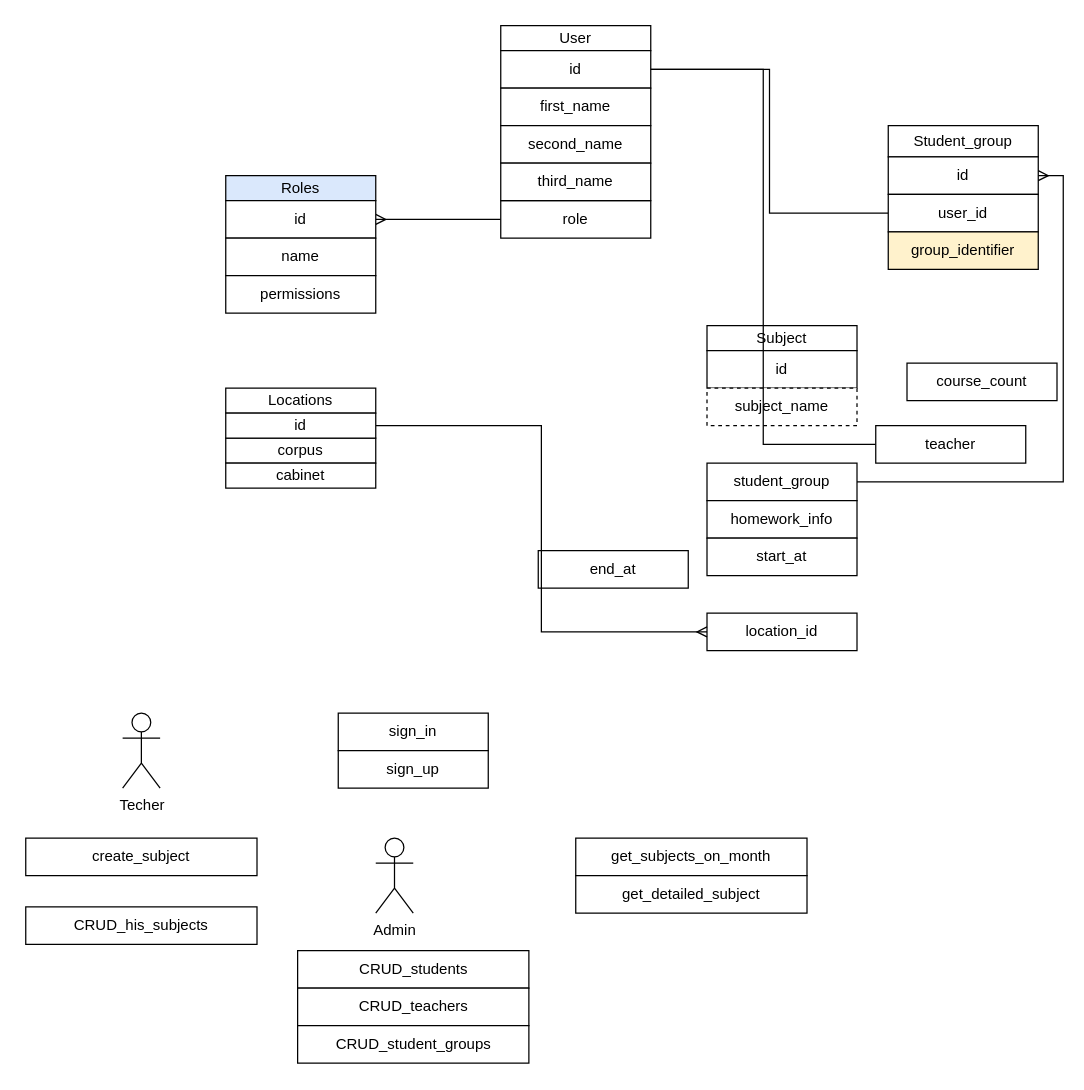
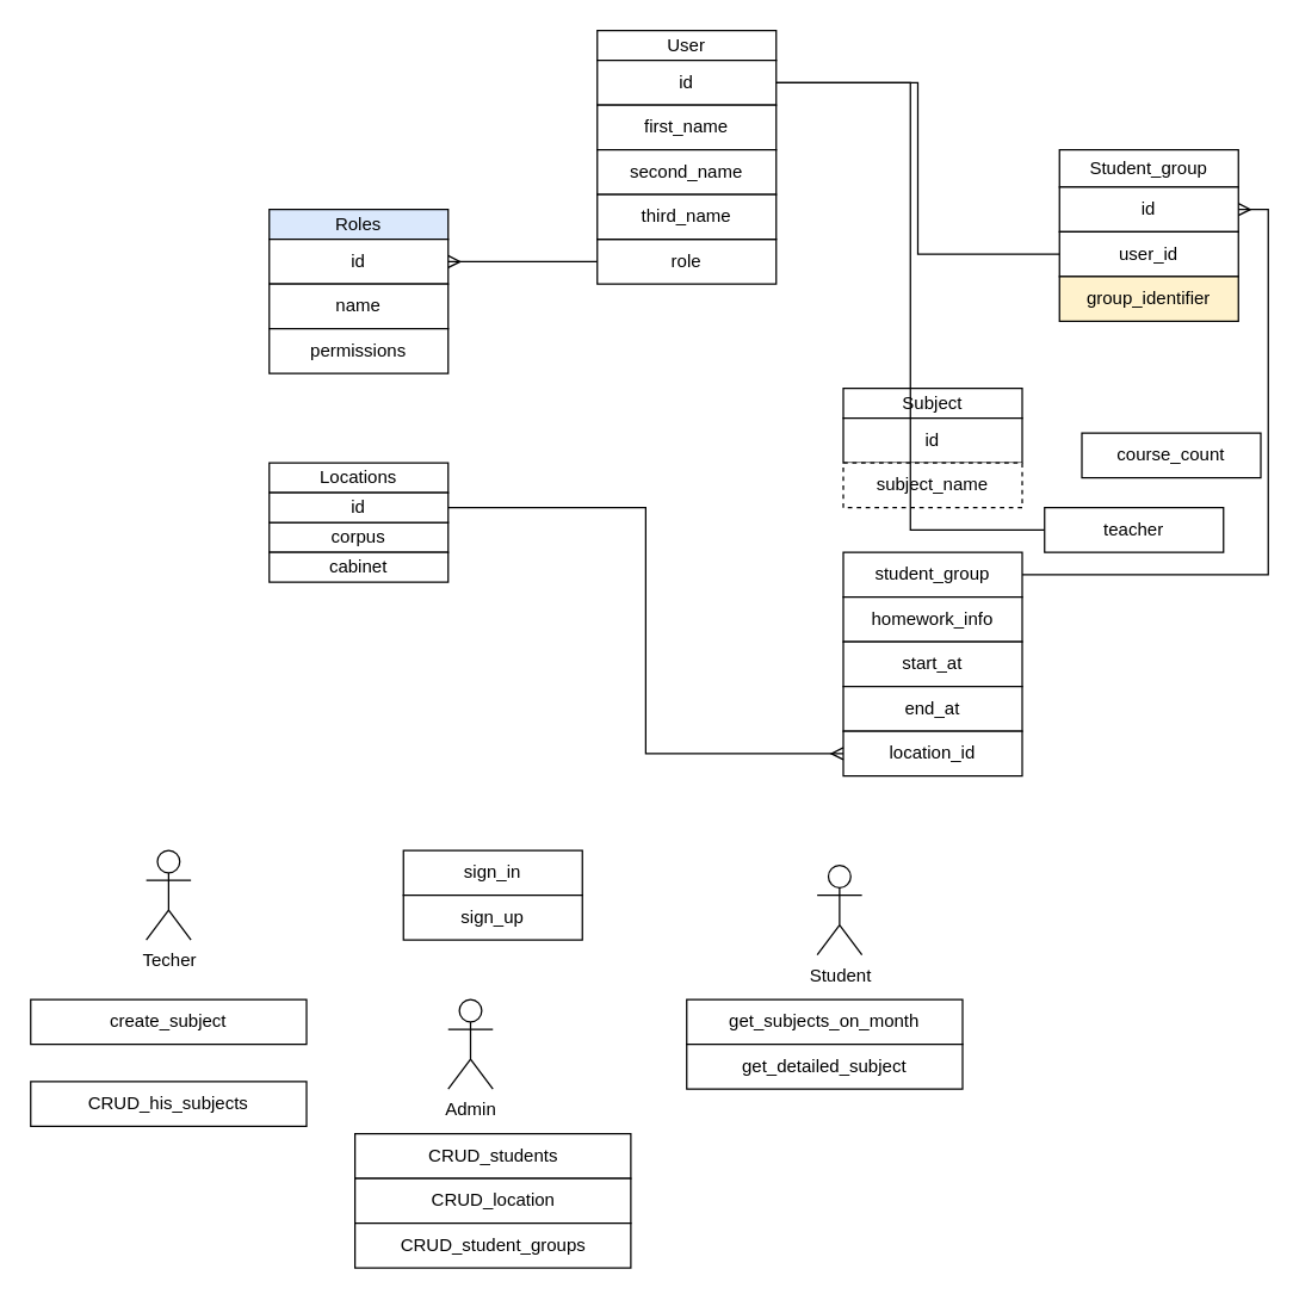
  <mxCell id="0" />
  <mxCell id="1" parent="0" />
  <mxCell id="2" value="User" style="rounded=0;whiteSpace=wrap;html=1;" vertex="1" parent="1"><mxGeometry x="400" y="20" width="120" height="20" as="geometry" /></mxCell>
  <mxCell id="3" style="edgeStyle=orthogonalEdgeStyle;rounded=0;orthogonalLoop=1;jettySize=auto;html=1;exitX=0;exitY=0.5;exitDx=0;exitDy=0;entryX=1;entryY=0.5;entryDx=0;entryDy=0;endArrow=ERmany;endFill=0;" edge="1" parent="1" source="4" target="6"><mxGeometry relative="1" as="geometry" /></mxCell>
  <mxCell id="4" value="role" style="rounded=0;whiteSpace=wrap;html=1;" vertex="1" parent="1"><mxGeometry x="400" y="160" width="120" height="30" as="geometry" /></mxCell>
  <mxCell id="5" value="Roles" style="rounded=0;whiteSpace=wrap;html=1;fillColor=#dae8fc;" vertex="1" parent="1"><mxGeometry x="180" y="140" width="120" height="20" as="geometry" /></mxCell>
  <mxCell id="6" value="id" style="rounded=0;whiteSpace=wrap;html=1;" vertex="1" parent="1"><mxGeometry x="180" y="160" width="120" height="30" as="geometry" /></mxCell>
  <mxCell id="7" value="name" style="rounded=0;whiteSpace=wrap;html=1;" vertex="1" parent="1"><mxGeometry x="180" y="190" width="120" height="30" as="geometry" /></mxCell>
  <mxCell id="8" value="permissions" style="rounded=0;whiteSpace=wrap;html=1;" vertex="1" parent="1"><mxGeometry x="180" y="220" width="120" height="30" as="geometry" /></mxCell>
  <mxCell id="9" style="edgeStyle=orthogonalEdgeStyle;rounded=0;orthogonalLoop=1;jettySize=auto;html=1;exitX=1;exitY=0.5;exitDx=0;exitDy=0;entryX=0;entryY=0.5;entryDx=0;entryDy=0;endArrow=none;endFill=0;" edge="1" parent="1" source="10" target="16"><mxGeometry relative="1" as="geometry" /></mxCell>
  <mxCell id="10" value="id" style="rounded=0;whiteSpace=wrap;html=1;" vertex="1" parent="1"><mxGeometry x="400" y="40" width="120" height="30" as="geometry" /></mxCell>
  <mxCell id="11" value="first_name" style="rounded=0;whiteSpace=wrap;html=1;" vertex="1" parent="1"><mxGeometry x="400" y="70" width="120" height="30" as="geometry" /></mxCell>
  <mxCell id="12" value="second_name" style="rounded=0;whiteSpace=wrap;html=1;" vertex="1" parent="1"><mxGeometry x="400" y="100" width="120" height="30" as="geometry" /></mxCell>
  <mxCell id="13" value="third_name" style="rounded=0;whiteSpace=wrap;html=1;" vertex="1" parent="1"><mxGeometry x="400" y="130" width="120" height="30" as="geometry" /></mxCell>
  <mxCell id="14" value="Student_group" style="rounded=0;whiteSpace=wrap;html=1;" vertex="1" parent="1"><mxGeometry x="710" y="100" width="120" height="25" as="geometry" /></mxCell>
  <mxCell id="15" value="id" style="rounded=0;whiteSpace=wrap;html=1;" vertex="1" parent="1"><mxGeometry x="710" y="125" width="120" height="30" as="geometry" /></mxCell>
  <mxCell id="16" value="user_id" style="rounded=0;whiteSpace=wrap;html=1;" vertex="1" parent="1"><mxGeometry x="710" y="155" width="120" height="30" as="geometry" /></mxCell>
  <mxCell id="17" value="group_identifier" style="rounded=0;whiteSpace=wrap;html=1;fillColor=#fff2cc;" vertex="1" parent="1"><mxGeometry x="710" y="185" width="120" height="30" as="geometry" /></mxCell>
  <mxCell id="18" value="course_count" style="rounded=0;whiteSpace=wrap;html=1;" vertex="1" parent="1"><mxGeometry x="725" y="290" width="120" height="30" as="geometry" /></mxCell>
  <mxCell id="19" value="Subject" style="rounded=0;whiteSpace=wrap;html=1;" vertex="1" parent="1"><mxGeometry x="565" y="260" width="120" height="20" as="geometry" /></mxCell>
  <mxCell id="20" value="id" style="rounded=0;whiteSpace=wrap;html=1;" vertex="1" parent="1"><mxGeometry x="565" y="280" width="120" height="30" as="geometry" /></mxCell>
  <mxCell id="21" value="subject_name" style="rounded=0;whiteSpace=wrap;html=1;dashed=1;" vertex="1" parent="1"><mxGeometry x="565" y="310" width="120" height="30" as="geometry" /></mxCell>
  <mxCell id="22" style="edgeStyle=orthogonalEdgeStyle;rounded=0;orthogonalLoop=1;jettySize=auto;html=1;exitX=0;exitY=0.5;exitDx=0;exitDy=0;entryX=1;entryY=0.5;entryDx=0;entryDy=0;endArrow=none;endFill=0;" edge="1" parent="1" source="23" target="10"><mxGeometry relative="1" as="geometry" /></mxCell>
  <mxCell id="23" value="teacher" style="rounded=0;whiteSpace=wrap;html=1;" vertex="1" parent="1"><mxGeometry x="700" y="340" width="120" height="30" as="geometry" /></mxCell>
  <mxCell id="24" style="edgeStyle=orthogonalEdgeStyle;rounded=0;orthogonalLoop=1;jettySize=auto;html=1;exitX=1;exitY=0.5;exitDx=0;exitDy=0;entryX=1;entryY=0.5;entryDx=0;entryDy=0;endArrow=ERmany;endFill=0;" edge="1" parent="1" source="25" target="15"><mxGeometry relative="1" as="geometry" /></mxCell>
  <mxCell id="25" value="student_group" style="rounded=0;whiteSpace=wrap;html=1;" vertex="1" parent="1"><mxGeometry x="565" y="370" width="120" height="30" as="geometry" /></mxCell>
  <mxCell id="26" value="Admin" style="shape=umlActor;verticalLabelPosition=bottom;verticalAlign=top;html=1;outlineConnect=0;" vertex="1" parent="1"><mxGeometry x="300" y="670" width="30" height="60" as="geometry" /></mxCell>
  <mxCell id="27" value="Techer" style="shape=umlActor;verticalLabelPosition=bottom;verticalAlign=top;html=1;outlineConnect=0;" vertex="1" parent="1"><mxGeometry x="97.5" y="570" width="30" height="60" as="geometry" /></mxCell>
  <mxCell id="28" value="sign_in" style="rounded=0;whiteSpace=wrap;html=1;" vertex="1" parent="1"><mxGeometry x="270" y="570" width="120" height="30" as="geometry" /></mxCell>
  <mxCell id="29" value="sign_up" style="rounded=0;whiteSpace=wrap;html=1;" vertex="1" parent="1"><mxGeometry x="270" y="600" width="120" height="30" as="geometry" /></mxCell>
  <mxCell id="30" value="get_subjects_on_month" style="rounded=0;whiteSpace=wrap;html=1;" vertex="1" parent="1"><mxGeometry x="460" y="670" width="185" height="30" as="geometry" /></mxCell>
  <mxCell id="31" value="get_detailed_subject" style="rounded=0;whiteSpace=wrap;html=1;" vertex="1" parent="1"><mxGeometry x="460" y="700" width="185" height="30" as="geometry" /></mxCell>
  <mxCell id="32" value="homework_info" style="rounded=0;whiteSpace=wrap;html=1;" vertex="1" parent="1"><mxGeometry x="565" y="400" width="120" height="30" as="geometry" /></mxCell>
  <mxCell id="33" value="start_at" style="rounded=0;whiteSpace=wrap;html=1;" vertex="1" parent="1"><mxGeometry x="565" y="430" width="120" height="30" as="geometry" /></mxCell>
- <mxCell id="34" value="end_at" style="rounded=0;whiteSpace=wrap;html=1;" vertex="1" parent="1"><mxGeometry x="430" y="440" width="120" height="30" as="geometry" /></mxCell>
+ <mxCell id="34" value="end_at" style="rounded=0;whiteSpace=wrap;html=1;" vertex="1" parent="1"><mxGeometry x="565" y="460" width="120" height="30" as="geometry" /></mxCell>
  <mxCell id="35" value="create_subject" style="rounded=0;whiteSpace=wrap;html=1;" vertex="1" parent="1"><mxGeometry x="20" y="670" width="185" height="30" as="geometry" /></mxCell>
  <mxCell id="36" value="CRUD_his_subjects" style="rounded=0;whiteSpace=wrap;html=1;" vertex="1" parent="1"><mxGeometry x="20" y="725" width="185" height="30" as="geometry" /></mxCell>
  <mxCell id="37" value="location_id" style="rounded=0;whiteSpace=wrap;html=1;" vertex="1" parent="1"><mxGeometry x="565" y="490" width="120" height="30" as="geometry" /></mxCell>
  <mxCell id="38" value="Locations" style="rounded=0;whiteSpace=wrap;html=1;" vertex="1" parent="1"><mxGeometry x="180" y="310" width="120" height="20" as="geometry" /></mxCell>
  <mxCell id="39" value="corpus" style="rounded=0;whiteSpace=wrap;html=1;" vertex="1" parent="1"><mxGeometry x="180" y="350" width="120" height="20" as="geometry" /></mxCell>
  <mxCell id="40" value="cabinet" style="rounded=0;whiteSpace=wrap;html=1;" vertex="1" parent="1"><mxGeometry x="180" y="370" width="120" height="20" as="geometry" /></mxCell>
  <mxCell id="41" style="edgeStyle=orthogonalEdgeStyle;rounded=0;orthogonalLoop=1;jettySize=auto;html=1;exitX=1;exitY=0.5;exitDx=0;exitDy=0;entryX=0;entryY=0.5;entryDx=0;entryDy=0;endArrow=ERmany;endFill=0;" edge="1" parent="1" source="42" target="37"><mxGeometry relative="1" as="geometry" /></mxCell>
  <mxCell id="42" value="id" style="rounded=0;whiteSpace=wrap;html=1;" vertex="1" parent="1"><mxGeometry x="180" y="330" width="120" height="20" as="geometry" /></mxCell>
+ <mxCell id="43" value="Student" style="shape=umlActor;verticalLabelPosition=bottom;verticalAlign=top;html=1;outlineConnect=0;" vertex="1" parent="1"><mxGeometry x="547.5" y="580" width="30" height="60" as="geometry" /></mxCell>
  <mxCell id="44" value="CRUD_students" style="rounded=0;whiteSpace=wrap;html=1;" vertex="1" parent="1"><mxGeometry x="237.5" y="760" width="185" height="30" as="geometry" /></mxCell>
- <mxCell id="45" value="CRUD_teachers" style="rounded=0;whiteSpace=wrap;html=1;" vertex="1" parent="1"><mxGeometry x="237.5" y="790" width="185" height="30" as="geometry" /></mxCell>
+ <mxCell id="45" value="CRUD_location" style="rounded=0;whiteSpace=wrap;html=1;" vertex="1" parent="1"><mxGeometry x="237.5" y="790" width="185" height="30" as="geometry" /></mxCell>
  <mxCell id="46" value="CRUD_student_groups" style="rounded=0;whiteSpace=wrap;html=1;" vertex="1" parent="1"><mxGeometry x="237.5" y="820" width="185" height="30" as="geometry" /></mxCell>
